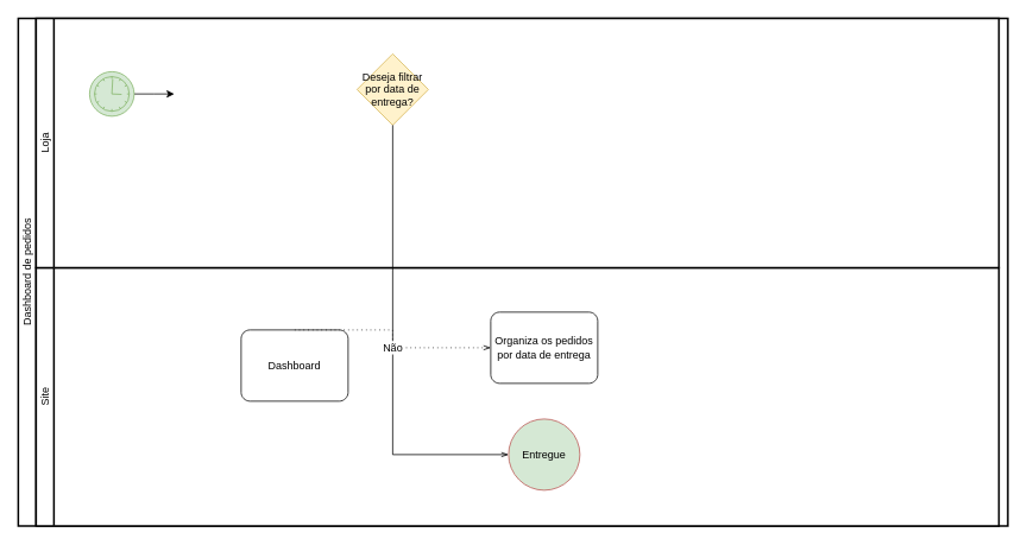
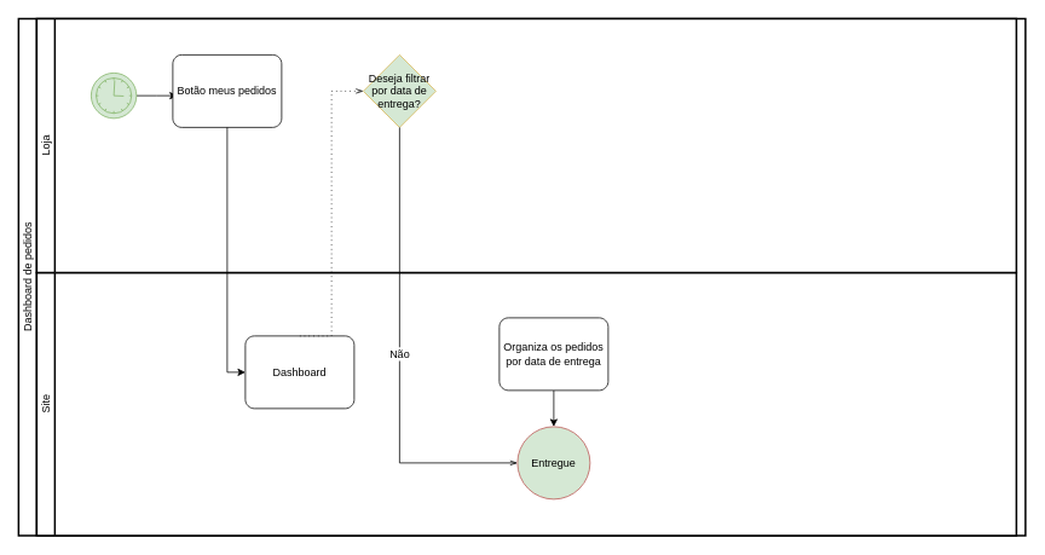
  <mxCell id="0" />
  <mxCell id="1" parent="0" />
  <mxCell id="2" value="Dashboard de pedidos&lt;br&gt;" style="swimlane;html=1;startSize=20;fontStyle=0;collapsible=0;horizontal=0;swimlaneLine=1;swimlaneFillColor=#ffffff;strokeWidth=2;whiteSpace=wrap;" parent="1" vertex="1"><mxGeometry x="20" y="20" width="1110" height="570" as="geometry" /></mxCell>
  <mxCell id="3" value="Site" style="swimlane;html=1;startSize=20;fontStyle=0;collapsible=0;horizontal=0;swimlaneLine=1;swimlaneFillColor=#ffffff;strokeWidth=2;whiteSpace=wrap;" parent="2" vertex="1"><mxGeometry x="20" y="280" width="1080" height="290" as="geometry" /></mxCell>
  <mxCell id="4" value="Dashboard" style="points=[[0.25,0,0],[0.5,0,0],[0.75,0,0],[1,0.25,0],[1,0.5,0],[1,0.75,0],[0.75,1,0],[0.5,1,0],[0.25,1,0],[0,0.75,0],[0,0.5,0],[0,0.25,0]];shape=mxgraph.bpmn.task;whiteSpace=wrap;rectStyle=rounded;size=10;html=1;container=1;expand=0;collapsible=0;taskMarker=abstract;" parent="3" vertex="1"><mxGeometry x="230" y="70" width="120" height="80" as="geometry" /></mxCell>
+ <mxCell id="5" value="" style="edgeStyle=orthogonalEdgeStyle;rounded=0;orthogonalLoop=1;jettySize=auto;html=1;" parent="3" source="6" target="7" edge="1"><mxGeometry relative="1" as="geometry" /></mxCell>
  <mxCell id="6" value="Organiza os pedidos por data de entrega" style="points=[[0.25,0,0],[0.5,0,0],[0.75,0,0],[1,0.25,0],[1,0.5,0],[1,0.75,0],[0.75,1,0],[0.5,1,0],[0.25,1,0],[0,0.75,0],[0,0.5,0],[0,0.25,0]];shape=mxgraph.bpmn.task;whiteSpace=wrap;rectStyle=rounded;size=10;html=1;container=1;expand=0;collapsible=0;taskMarker=abstract;" parent="3" vertex="1"><mxGeometry x="510" y="50" width="120" height="80" as="geometry" /></mxCell>
  <mxCell id="7" value="Entregue" style="ellipse;whiteSpace=wrap;html=1;fillColor=#d5e8d4;strokeColor=#b85450;" parent="3" vertex="1"><mxGeometry x="530" y="170" width="80" height="80" as="geometry" /></mxCell>
  <mxCell id="8" value="Loja" style="swimlane;html=1;startSize=20;fontStyle=0;collapsible=0;horizontal=0;swimlaneLine=1;swimlaneFillColor=#ffffff;strokeWidth=2;whiteSpace=wrap;" parent="2" vertex="1"><mxGeometry x="20" width="1080" height="280" as="geometry" /></mxCell>
  <mxCell id="9" value="" style="edgeStyle=orthogonalEdgeStyle;rounded=0;orthogonalLoop=1;jettySize=auto;html=1;" parent="8" source="10" edge="1"><mxGeometry relative="1" as="geometry"><mxPoint x="155" y="85" as="targetPoint" /></mxGeometry></mxCell>
  <mxCell id="10" value="" style="points=[[0.145,0.145,0],[0.5,0,0],[0.855,0.145,0],[1,0.5,0],[0.855,0.855,0],[0.5,1,0],[0.145,0.855,0],[0,0.5,0]];shape=mxgraph.bpmn.event;html=1;verticalLabelPosition=bottom;labelBackgroundColor=#ffffff;verticalAlign=top;align=center;perimeter=ellipsePerimeter;outlineConnect=0;aspect=fixed;outline=standard;symbol=timer;fillColor=#d5e8d4;strokeColor=#82b366;" parent="8" vertex="1"><mxGeometry x="60" y="60" width="50" height="50" as="geometry" /></mxCell>
- <mxCell id="12" value="Deseja filtrar por data de entrega?" style="rhombus;whiteSpace=wrap;html=1;fillColor=#fff2cc;strokeColor=#d6b656;" parent="8" vertex="1"><mxGeometry x="360" y="40" width="80" height="80" as="geometry" /></mxCell>
- <mxCell id="14" value="" style="edgeStyle=elbowEdgeStyle;fontSize=12;html=1;endFill=0;startFill=0;endSize=6;startSize=6;dashed=1;dashPattern=1 4;endArrow=openThin;startArrow=none;rounded=0;exitX=0.5;exitY=0;exitDx=0;exitDy=0;exitPerimeter=0;" edge="1" parent="2" source="4" target="6"><mxGeometry width="160" relative="1" as="geometry"><mxPoint x="400" y="350" as="sourcePoint" /><mxPoint x="500" y="290" as="targetPoint" /></mxGeometry></mxCell>
+ <mxCell id="11" value="Botão meus pedidos" style="points=[[0.25,0,0],[0.5,0,0],[0.75,0,0],[1,0.25,0],[1,0.5,0],[1,0.75,0],[0.75,1,0],[0.5,1,0],[0.25,1,0],[0,0.75,0],[0,0.5,0],[0,0.25,0]];shape=mxgraph.bpmn.task;whiteSpace=wrap;rectStyle=rounded;size=10;html=1;container=1;expand=0;collapsible=0;taskMarker=abstract;" parent="8" vertex="1"><mxGeometry x="150" y="40" width="120" height="80" as="geometry" /></mxCell>
+ <mxCell id="12" value="Deseja filtrar por data de entrega?" style="rhombus;whiteSpace=wrap;html=1;fillColor=#d5e8d4;strokeColor=#d6b656;" parent="8" vertex="1"><mxGeometry x="360" y="40" width="80" height="80" as="geometry" /></mxCell>
+ <mxCell id="13" value="" style="edgeStyle=orthogonalEdgeStyle;rounded=0;orthogonalLoop=1;jettySize=auto;html=1;entryX=0;entryY=0.5;entryDx=0;entryDy=0;entryPerimeter=0;" parent="2" source="11" target="4" edge="1"><mxGeometry relative="1" as="geometry" /></mxCell>
+ <mxCell id="14" value="" style="edgeStyle=elbowEdgeStyle;fontSize=12;html=1;endFill=0;startFill=0;endSize=6;startSize=6;dashed=1;dashPattern=1 4;endArrow=openThin;startArrow=none;rounded=0;exitX=0.5;exitY=0;exitDx=0;exitDy=0;exitPerimeter=0;entryX=0;entryY=0.5;entryDx=0;entryDy=0;" edge="1" parent="2" source="4" target="12"><mxGeometry width="160" relative="1" as="geometry"><mxPoint x="400" y="350" as="sourcePoint" /><mxPoint x="500" y="290" as="targetPoint" /></mxGeometry></mxCell>
  <mxCell id="15" value="Não" style="edgeStyle=elbowEdgeStyle;fontSize=12;html=1;endFill=0;startFill=0;endSize=6;startSize=6;dashed=0;dashPattern=1 4;endArrow=openThin;startArrow=none;rounded=0;exitX=0.5;exitY=1;exitDx=0;exitDy=0;entryX=0;entryY=0.5;entryDx=0;entryDy=0;" edge="1" parent="2" source="12" target="7"><mxGeometry width="160" relative="1" as="geometry"><mxPoint x="320" y="360" as="sourcePoint" /><mxPoint x="550" y="520" as="targetPoint" /><Array as="points"><mxPoint x="420" y="310" /></Array></mxGeometry></mxCell>
